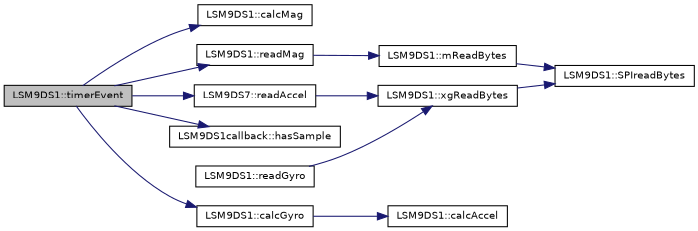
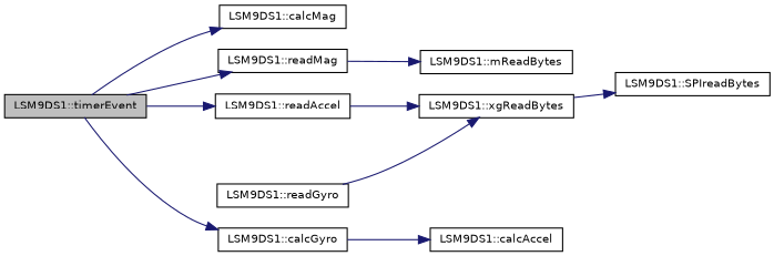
  digraph {
    rankdir=LR
    node [color=black fillcolor=white fontname=Helvetica fontsize=10 shape=record style=filled]
    edge [color=midnightblue fontname=Helvetica fontsize=10 labelfontname=Helvetica labelfontsize=10 style=solid]
    n1 [fillcolor=grey75 fontcolor=black height=0.2 label="LSM9DS1::timerEvent" width=0.4]
-   n2 [height=0.2 label="LSM9DS7::readAccel" width=0.4]
+   n2 [height=0.2 label="LSM9DS1::readAccel" width=0.4]
    n3 [height=0.2 label="LSM9DS1::readMag" width=0.4]
-   n4 [height=0.2 label="LSM9DS1callback::hasSample" width=0.4]
    n5 [height=0.2 label="LSM9DS1::calcGyro" width=0.4]
    n6 [height=0.2 label="LSM9DS1::calcMag" width=0.4]
    n7 [height=0.2 label="LSM9DS1::readGyro" width=0.4]
    n8 [height=0.2 label="LSM9DS1::xgReadBytes" width=0.4]
    n9 [height=0.2 label="LSM9DS1::mReadBytes" width=0.4]
    n10 [height=0.2 label="LSM9DS1::calcAccel" width=0.4]
    n11 [height=0.2 label="LSM9DS1::SPIreadBytes" width=0.4]
    n1 -> n2
    n1 -> n3
-   n1 -> n4
    n1 -> n5
    n1 -> n6
    n2 -> n8
    n3 -> n9
    n5 -> n10
    n7 -> n8
    n8 -> n11
-   n9 -> n11
  }
